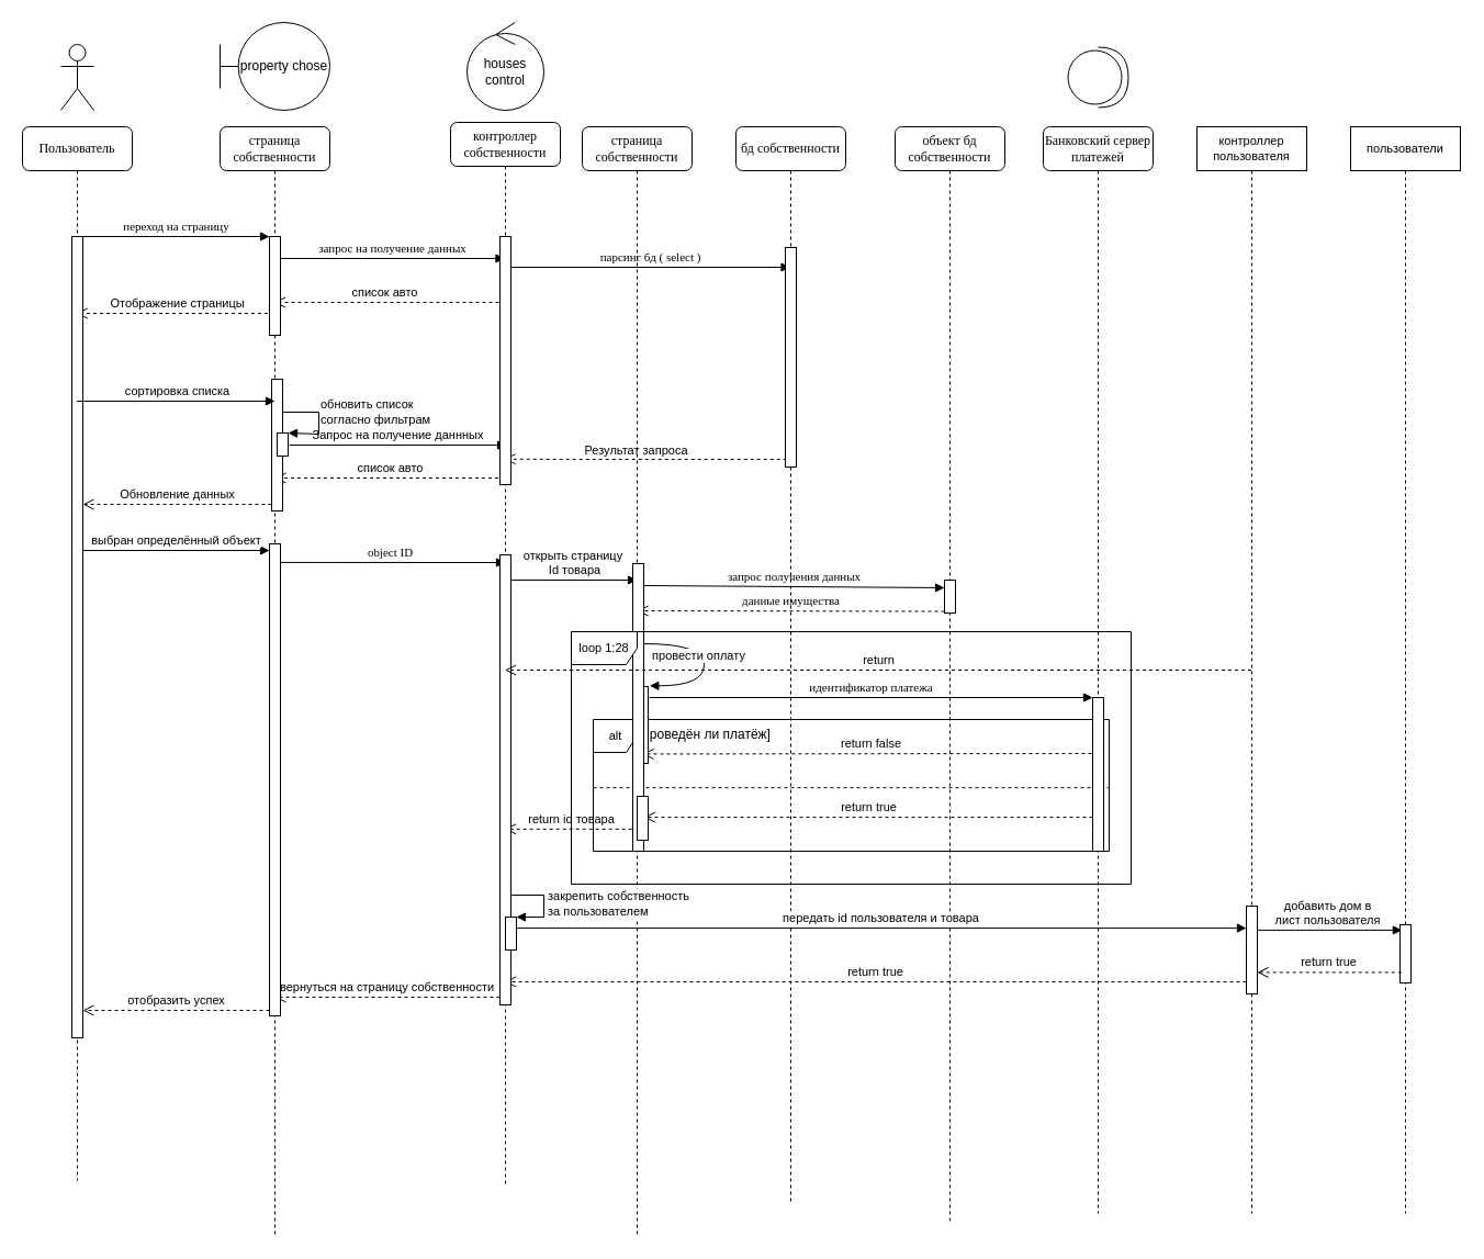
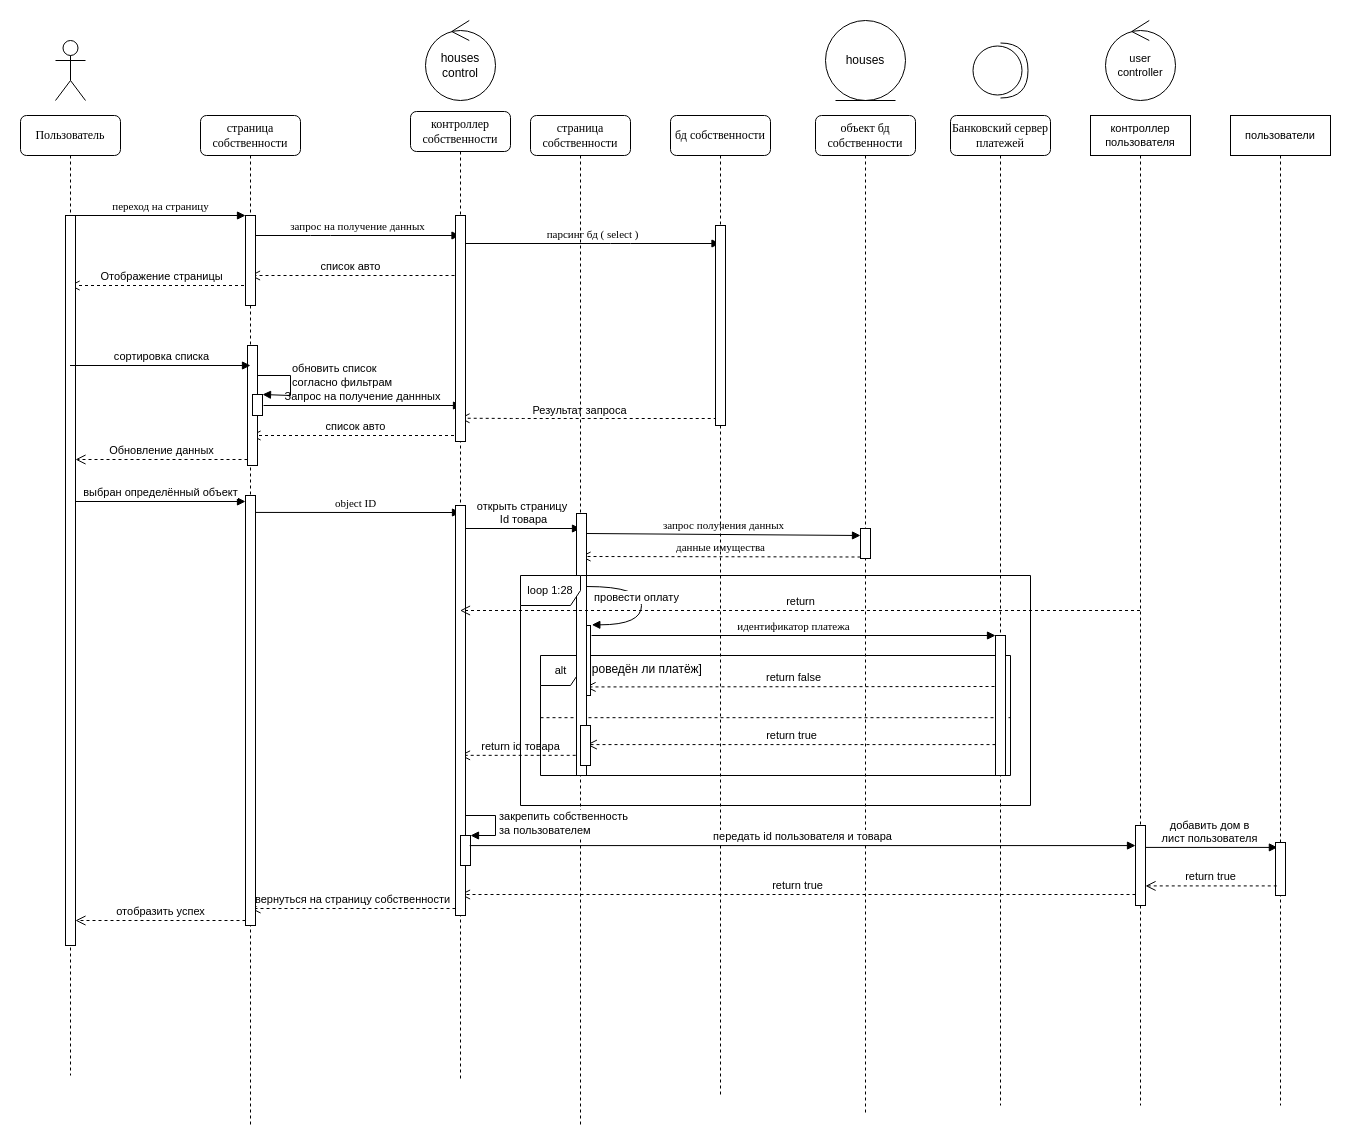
  <mxCell id="0" />
  <mxCell id="1" parent="0" />
  <mxCell id="2" value="вернуться на страницу собственности" style="html=1;verticalAlign=bottom;endArrow=open;dashed=1;endSize=8;fontSize=11;" edge="1" parent="1" source="50"><mxGeometry relative="1" as="geometry"><mxPoint x="425" y="905" as="sourcePoint" /><mxPoint x="250" y="908" as="targetPoint" /></mxGeometry></mxCell>
  <mxCell id="3" value="return true" style="html=1;verticalAlign=bottom;endArrow=open;dashed=1;endSize=8;fontSize=11;" edge="1" parent="1"><mxGeometry relative="1" as="geometry"><mxPoint x="1135" y="894" as="sourcePoint" /><mxPoint x="459.5" y="894" as="targetPoint" /></mxGeometry></mxCell>
  <mxCell id="4" value="добавить дом в &lt;br&gt;лист пользователя" style="html=1;verticalAlign=bottom;endArrow=block;fontSize=11;entryX=0.188;entryY=0.249;entryDx=0;entryDy=0;entryPerimeter=0;" edge="1" parent="1"><mxGeometry width="80" relative="1" as="geometry"><mxPoint x="1139.5" y="846.92" as="sourcePoint" /><mxPoint x="1276.88" y="846.92" as="targetPoint" /></mxGeometry></mxCell>
  <mxCell id="5" value="return id товара" style="html=1;verticalAlign=bottom;endArrow=open;dashed=1;endSize=8;fontSize=11;exitX=0.12;exitY=0.746;exitDx=0;exitDy=0;exitPerimeter=0;" edge="1" parent="1" source="55" target="18"><mxGeometry relative="1" as="geometry"><mxPoint x="570" y="755" as="sourcePoint" /><mxPoint x="490" y="755" as="targetPoint" /></mxGeometry></mxCell>
  <mxCell id="6" value="return false" style="html=1;verticalAlign=bottom;endArrow=open;dashed=1;endSize=8;fontSize=11;entryX=0.904;entryY=0.662;entryDx=0;entryDy=0;entryPerimeter=0;" edge="1" parent="1" target="53"><mxGeometry relative="1" as="geometry"><mxPoint x="1000" y="686" as="sourcePoint" /><mxPoint x="760" y="825" as="targetPoint" /></mxGeometry></mxCell>
  <mxCell id="7" value="данные имущества" style="html=1;verticalAlign=bottom;endArrow=open;dashed=1;endSize=8;exitX=0;exitY=0.95;labelBackgroundColor=none;fontFamily=Verdana;fontSize=11;" parent="1" source="31" edge="1"><mxGeometry relative="1" as="geometry"><mxPoint x="580" y="556" as="targetPoint" /></mxGeometry></mxCell>
  <mxCell id="8" value="открыть страницу&amp;nbsp; &lt;br&gt;Id товара" style="html=1;verticalAlign=bottom;endArrow=block;fontSize=11;" edge="1" parent="1" source="50"><mxGeometry width="80" relative="1" as="geometry"><mxPoint x="470" y="527.5" as="sourcePoint" /><mxPoint x="580" y="528" as="targetPoint" /></mxGeometry></mxCell>
  <mxCell id="9" value="запрос на получение данных" style="html=1;verticalAlign=bottom;endArrow=block;labelBackgroundColor=none;fontFamily=Verdana;fontSize=11;edgeStyle=elbowEdgeStyle;elbow=vertical;" parent="1" source="17" target="18" edge="1"><mxGeometry relative="1" as="geometry"><mxPoint x="290" y="235" as="sourcePoint" /><mxPoint x="440" y="235" as="targetPoint" /><Array as="points"><mxPoint x="320" y="235" /></Array></mxGeometry></mxCell>
  <mxCell id="10" value="список авто" style="html=1;verticalAlign=bottom;endArrow=open;dashed=1;endSize=8;fontSize=11;" edge="1" parent="1" source="18"><mxGeometry relative="1" as="geometry"><mxPoint x="342" y="435" as="sourcePoint" /><mxPoint x="250" y="435" as="targetPoint" /></mxGeometry></mxCell>
  <mxCell id="11" value="Запрос на получение даннных" style="html=1;verticalAlign=bottom;endArrow=block;" edge="1" parent="1"><mxGeometry width="80" relative="1" as="geometry"><mxPoint x="263" y="405" as="sourcePoint" /><mxPoint x="461" y="405" as="targetPoint" /></mxGeometry></mxCell>
  <mxCell id="12" value="обновить список&lt;br&gt;согласно фильтрам" style="edgeStyle=orthogonalEdgeStyle;html=1;align=left;spacingLeft=2;endArrow=block;rounded=0;entryX=1;entryY=0;" edge="1" target="45" parent="1"><mxGeometry relative="1" as="geometry"><mxPoint x="250" y="388" as="sourcePoint" /><Array as="points"><mxPoint x="250" y="375" /><mxPoint x="290" y="375" /><mxPoint x="290" y="395" /><mxPoint x="262" y="395" /></Array></mxGeometry></mxCell>
  <mxCell id="13" value="список авто" style="html=1;verticalAlign=bottom;endArrow=open;dashed=1;endSize=8;" edge="1" parent="1" target="16"><mxGeometry x="0.043" relative="1" as="geometry"><mxPoint x="460" y="275" as="sourcePoint" /><mxPoint x="350" y="275" as="targetPoint" /><mxPoint as="offset" /></mxGeometry></mxCell>
  <mxCell id="14" value="Результат запроса" style="html=1;verticalAlign=bottom;endArrow=open;dashed=1;endSize=8;entryX=0.48;entryY=0.21;entryDx=0;entryDy=0;entryPerimeter=0;" edge="1" parent="1"><mxGeometry x="0.071" y="1" relative="1" as="geometry"><mxPoint x="716.21" y="418" as="sourcePoint" /><mxPoint x="459" y="417.7" as="targetPoint" /><Array as="points"><mxPoint x="546.71" y="418" /><mxPoint x="516.71" y="418" /></Array><mxPoint x="1" as="offset" /></mxGeometry></mxCell>
  <mxCell id="15" value="Отображение страницы" style="html=1;verticalAlign=bottom;endArrow=open;dashed=1;endSize=8;" edge="1" parent="1"><mxGeometry x="-0.008" relative="1" as="geometry"><mxPoint x="249.5" y="285" as="sourcePoint" /><mxPoint x="69.071" y="285" as="targetPoint" /><Array as="points"><mxPoint x="190" y="285" /></Array><mxPoint as="offset" /></mxGeometry></mxCell>
  <mxCell id="16" value="страница собственности" style="shape=umlLifeline;perimeter=lifelinePerimeter;whiteSpace=wrap;html=1;container=1;collapsible=0;recursiveResize=0;outlineConnect=0;rounded=1;shadow=0;comic=0;labelBackgroundColor=none;strokeWidth=1;fontFamily=Verdana;fontSize=12;align=center;" parent="1" vertex="1"><mxGeometry x="200" y="115" width="100" height="1010" as="geometry" /></mxCell>
  <mxCell id="17" value="" style="html=1;points=[];perimeter=orthogonalPerimeter;rounded=0;shadow=0;comic=0;labelBackgroundColor=none;strokeWidth=1;fontFamily=Verdana;fontSize=12;align=center;" parent="16" vertex="1"><mxGeometry x="45" y="100" width="10" height="90" as="geometry" /></mxCell>
  <mxCell id="18" value="контроллер собственности" style="shape=umlLifeline;perimeter=lifelinePerimeter;whiteSpace=wrap;html=1;container=1;collapsible=0;recursiveResize=0;outlineConnect=0;rounded=1;shadow=0;comic=0;labelBackgroundColor=none;strokeWidth=1;fontFamily=Verdana;fontSize=12;align=center;" parent="1" vertex="1"><mxGeometry x="410" y="111" width="100" height="970" as="geometry" /></mxCell>
  <mxCell id="19" value="" style="html=1;points=[];perimeter=orthogonalPerimeter;rounded=0;shadow=0;comic=0;labelBackgroundColor=none;strokeWidth=1;fontFamily=Verdana;fontSize=12;align=center;" parent="18" vertex="1"><mxGeometry x="45" y="104" width="10" height="226" as="geometry" /></mxCell>
  <mxCell id="20" value="бд собственности" style="shape=umlLifeline;perimeter=lifelinePerimeter;whiteSpace=wrap;html=1;container=1;collapsible=0;recursiveResize=0;outlineConnect=0;rounded=1;shadow=0;comic=0;labelBackgroundColor=none;strokeWidth=1;fontFamily=Verdana;fontSize=12;align=center;" parent="1" vertex="1"><mxGeometry x="670" y="115" width="100" height="980" as="geometry" /></mxCell>
  <mxCell id="21" value="alt" style="shape=umlFrame;tabWidth=110;tabHeight=30;tabPosition=left;html=1;boundedLbl=1;labelInHeader=1;width=40;height=30;fontSize=11;" vertex="1" parent="20"><mxGeometry x="-130" y="540" width="470" height="120" as="geometry" /></mxCell>
  <mxCell id="22" value="[проведён ли платёж]" style="text" vertex="1" parent="21"><mxGeometry width="100" height="20" relative="1" as="geometry"><mxPoint x="40" as="offset" /></mxGeometry></mxCell>
  <mxCell id="23" value="" style="line;strokeWidth=1;dashed=1;labelPosition=center;verticalLabelPosition=bottom;align=left;verticalAlign=top;spacingLeft=20;spacingTop=15;" vertex="1" parent="21"><mxGeometry y="51.273" width="470.0" height="21.818" as="geometry" /></mxCell>
  <mxCell id="24" value="объект бд собственности" style="shape=umlLifeline;perimeter=lifelinePerimeter;whiteSpace=wrap;html=1;container=1;collapsible=0;recursiveResize=0;outlineConnect=0;rounded=1;shadow=0;comic=0;labelBackgroundColor=none;strokeWidth=1;fontFamily=Verdana;fontSize=12;align=center;" parent="1" vertex="1"><mxGeometry x="815" y="115" width="100" height="1000" as="geometry" /></mxCell>
  <mxCell id="25" value="Банковский сервер платежей" style="shape=umlLifeline;perimeter=lifelinePerimeter;whiteSpace=wrap;html=1;container=1;collapsible=0;recursiveResize=0;outlineConnect=0;rounded=1;shadow=0;comic=0;labelBackgroundColor=none;strokeWidth=1;fontFamily=Verdana;fontSize=12;align=center;" parent="1" vertex="1"><mxGeometry x="950" y="115" width="100" height="990" as="geometry" /></mxCell>
  <mxCell id="26" value="Пользователь" style="shape=umlLifeline;perimeter=lifelinePerimeter;whiteSpace=wrap;html=1;container=1;collapsible=0;recursiveResize=0;outlineConnect=0;rounded=1;shadow=0;comic=0;labelBackgroundColor=none;strokeWidth=1;fontFamily=Verdana;fontSize=12;align=center;" parent="1" vertex="1"><mxGeometry x="20" y="115" width="100" height="960" as="geometry" /></mxCell>
  <mxCell id="27" value="" style="html=1;points=[];perimeter=orthogonalPerimeter;rounded=0;shadow=0;comic=0;labelBackgroundColor=none;strokeWidth=1;fontFamily=Verdana;fontSize=12;align=center;" parent="26" vertex="1"><mxGeometry x="45" y="100" width="10" height="730" as="geometry" /></mxCell>
  <mxCell id="28" value="" style="html=1;points=[];perimeter=orthogonalPerimeter;rounded=0;shadow=0;comic=0;labelBackgroundColor=none;strokeWidth=1;fontFamily=Verdana;fontSize=12;align=center;" parent="1" vertex="1"><mxGeometry x="247" y="345" width="10" height="120" as="geometry" /></mxCell>
  <mxCell id="29" value="парсинг бд ( select )" style="html=1;verticalAlign=bottom;endArrow=block;labelBackgroundColor=none;fontFamily=Verdana;fontSize=11;edgeStyle=elbowEdgeStyle;elbow=vertical;" parent="1" edge="1"><mxGeometry relative="1" as="geometry"><mxPoint x="465" y="243" as="sourcePoint" /><Array as="points"><mxPoint x="620" y="243" /><mxPoint x="530" y="233" /><mxPoint x="550" y="223" /><mxPoint x="450" y="243" /></Array><mxPoint x="719.5" y="243" as="targetPoint" /></mxGeometry></mxCell>
  <mxCell id="30" value="&lt;span style=&quot;font-size: 11px&quot;&gt;object ID&lt;/span&gt;" style="html=1;verticalAlign=bottom;endArrow=block;labelBackgroundColor=none;fontFamily=Verdana;fontSize=12;exitX=0.5;exitY=0.393;exitDx=0;exitDy=0;exitPerimeter=0;" parent="1" source="16" edge="1"><mxGeometry relative="1" as="geometry"><mxPoint x="75" y="512" as="sourcePoint" /><mxPoint x="460" y="512" as="targetPoint" /></mxGeometry></mxCell>
  <mxCell id="31" value="" style="html=1;points=[];perimeter=orthogonalPerimeter;rounded=0;shadow=0;comic=0;labelBackgroundColor=none;strokeColor=#000000;strokeWidth=1;fillColor=#FFFFFF;fontFamily=Verdana;fontSize=12;fontColor=#000000;align=center;" parent="1" vertex="1"><mxGeometry x="860" y="528" width="10" height="30" as="geometry" /></mxCell>
  <mxCell id="32" value="запрос получения данных" style="html=1;verticalAlign=bottom;endArrow=block;labelBackgroundColor=none;fontFamily=Verdana;fontSize=11;" parent="1" edge="1"><mxGeometry relative="1" as="geometry"><mxPoint x="586" y="533" as="sourcePoint" /><mxPoint x="860" y="535" as="targetPoint" /></mxGeometry></mxCell>
  <mxCell id="33" value="" style="html=1;points=[];perimeter=orthogonalPerimeter;rounded=0;shadow=0;comic=0;labelBackgroundColor=none;strokeWidth=1;fontFamily=Verdana;fontSize=12;align=center;" parent="1" vertex="1"><mxGeometry x="995" y="635" width="10" height="140" as="geometry" /></mxCell>
  <mxCell id="34" value="идентификатор платежа" style="html=1;verticalAlign=bottom;endArrow=block;entryX=0;entryY=0;labelBackgroundColor=none;fontFamily=Verdana;fontSize=11;edgeStyle=elbowEdgeStyle;elbow=vertical;" parent="1" target="33" edge="1"><mxGeometry relative="1" as="geometry"><mxPoint x="591" y="635" as="sourcePoint" /></mxGeometry></mxCell>
  <mxCell id="35" value="переход на страницу" style="html=1;verticalAlign=bottom;endArrow=block;entryX=0;entryY=0;labelBackgroundColor=none;fontFamily=Verdana;fontSize=11;edgeStyle=elbowEdgeStyle;elbow=vertical;" parent="1" source="27" target="17" edge="1"><mxGeometry relative="1" as="geometry"><mxPoint x="140" y="225" as="sourcePoint" /></mxGeometry></mxCell>
  <mxCell id="36" value="" style="html=1;points=[];perimeter=orthogonalPerimeter;rounded=0;shadow=0;comic=0;labelBackgroundColor=none;strokeWidth=1;fontFamily=Verdana;fontSize=12;align=center;" parent="1" vertex="1"><mxGeometry x="580" y="625" width="10" height="70" as="geometry" /></mxCell>
  <mxCell id="37" value="" style="html=1;verticalAlign=bottom;endArrow=block;labelBackgroundColor=none;fontFamily=Verdana;fontSize=12;elbow=vertical;edgeStyle=orthogonalEdgeStyle;curved=1;entryX=1;entryY=0.286;entryPerimeter=0;exitX=1.038;exitY=0.345;exitPerimeter=0;" parent="1" edge="1"><mxGeometry x="-0.234" y="29" relative="1" as="geometry"><mxPoint x="586.333" y="586" as="sourcePoint" /><mxPoint x="591.333" y="624.333" as="targetPoint" /><Array as="points"><mxPoint x="641" y="586" /><mxPoint x="641" y="624" /></Array><mxPoint as="offset" /></mxGeometry></mxCell>
  <mxCell id="38" value="провести оплату" style="edgeLabel;html=1;align=center;verticalAlign=middle;resizable=0;points=[];fontSize=11;" vertex="1" connectable="0" parent="37"><mxGeometry x="-0.4" y="-6" relative="1" as="geometry"><mxPoint x="6" y="4" as="offset" /></mxGeometry></mxCell>
  <mxCell id="39" value="" style="shape=umlActor;verticalLabelPosition=bottom;verticalAlign=top;html=1;outlineConnect=0;" vertex="1" parent="1"><mxGeometry x="55" y="40" width="30" height="60" as="geometry" /></mxCell>
- <mxCell id="40" value="property chose" style="shape=umlBoundary;whiteSpace=wrap;html=1;" vertex="1" parent="1"><mxGeometry x="200" y="20" width="100" height="80" as="geometry" /></mxCell>
  <mxCell id="41" value="houses control" style="ellipse;shape=umlControl;whiteSpace=wrap;html=1;" vertex="1" parent="1"><mxGeometry x="425" y="20" width="70" height="80" as="geometry" /></mxCell>
+ <mxCell id="42" value="houses" style="ellipse;shape=umlEntity;whiteSpace=wrap;html=1;" vertex="1" parent="1"><mxGeometry x="825" y="20" width="80" height="80" as="geometry" /></mxCell>
  <mxCell id="43" value="" style="html=1;points=[];perimeter=orthogonalPerimeter;" vertex="1" parent="1"><mxGeometry x="715" y="225" width="10" height="200" as="geometry" /></mxCell>
  <mxCell id="44" value="сортировка списка" style="html=1;verticalAlign=bottom;endArrow=block;" edge="1" parent="1" source="26"><mxGeometry x="0.003" width="80" relative="1" as="geometry"><mxPoint x="110" y="365" as="sourcePoint" /><mxPoint x="250" y="365" as="targetPoint" /><mxPoint as="offset" /></mxGeometry></mxCell>
  <mxCell id="45" value="" style="html=1;points=[];perimeter=orthogonalPerimeter;" vertex="1" parent="1"><mxGeometry x="252" y="394" width="10" height="21" as="geometry" /></mxCell>
  <mxCell id="46" value="Обновление данных" style="html=1;verticalAlign=bottom;endArrow=open;dashed=1;endSize=8;fontSize=11;" edge="1" parent="1"><mxGeometry relative="1" as="geometry"><mxPoint x="247" y="459" as="sourcePoint" /><mxPoint x="75" y="459" as="targetPoint" /></mxGeometry></mxCell>
  <mxCell id="47" value="" style="html=1;points=[];perimeter=orthogonalPerimeter;fontSize=11;" vertex="1" parent="1"><mxGeometry x="245" y="495" width="10" height="430" as="geometry" /></mxCell>
  <mxCell id="48" value="выбран определённый объект" style="html=1;verticalAlign=bottom;endArrow=block;fontSize=11;" edge="1" parent="1"><mxGeometry width="80" relative="1" as="geometry"><mxPoint x="75" y="501" as="sourcePoint" /><mxPoint x="245" y="501" as="targetPoint" /></mxGeometry></mxCell>
  <mxCell id="49" value="отобразить успех" style="html=1;verticalAlign=bottom;endArrow=open;dashed=1;endSize=8;fontSize=11;entryX=0.996;entryY=0.631;entryDx=0;entryDy=0;entryPerimeter=0;" edge="1" parent="1"><mxGeometry relative="1" as="geometry"><mxPoint x="245" y="920" as="sourcePoint" /><mxPoint x="74.96" y="920" as="targetPoint" /></mxGeometry></mxCell>
  <mxCell id="50" value="" style="html=1;points=[];perimeter=orthogonalPerimeter;fontSize=11;" vertex="1" parent="1"><mxGeometry x="455" y="505" width="10" height="410" as="geometry" /></mxCell>
  <mxCell id="51" value="" style="shape=providedRequiredInterface;html=1;verticalLabelPosition=bottom;fontSize=11;" vertex="1" parent="1"><mxGeometry x="972.5" y="42.5" width="55" height="55" as="geometry" /></mxCell>
  <mxCell id="52" value="страница собственности" style="shape=umlLifeline;perimeter=lifelinePerimeter;whiteSpace=wrap;html=1;container=1;collapsible=0;recursiveResize=0;outlineConnect=0;rounded=1;shadow=0;comic=0;labelBackgroundColor=none;strokeWidth=1;fontFamily=Verdana;fontSize=12;align=center;" parent="1" vertex="1"><mxGeometry x="530" y="115" width="100" height="1010" as="geometry" /></mxCell>
  <mxCell id="53" value="" style="html=1;points=[];perimeter=orthogonalPerimeter;rounded=0;shadow=0;comic=0;labelBackgroundColor=none;strokeWidth=1;fontFamily=Verdana;fontSize=12;align=center;" parent="1" vertex="1"><mxGeometry x="576" y="513" width="10" height="262" as="geometry" /></mxCell>
  <mxCell id="54" value="return true" style="html=1;verticalAlign=bottom;endArrow=open;dashed=1;endSize=8;fontSize=11;entryX=1.032;entryY=0.882;entryDx=0;entryDy=0;entryPerimeter=0;" edge="1" parent="1" source="33" target="53"><mxGeometry relative="1" as="geometry"><mxPoint x="880" y="745" as="sourcePoint" /><mxPoint x="825" y="745" as="targetPoint" /></mxGeometry></mxCell>
  <mxCell id="55" value="" style="html=1;points=[];perimeter=orthogonalPerimeter;fontSize=11;" vertex="1" parent="1"><mxGeometry x="580" y="725" width="10" height="40" as="geometry" /></mxCell>
  <mxCell id="56" value="контроллер пользователя" style="shape=umlLifeline;perimeter=lifelinePerimeter;whiteSpace=wrap;html=1;container=1;collapsible=0;recursiveResize=0;outlineConnect=0;fontSize=11;" vertex="1" parent="1"><mxGeometry x="1090" y="115" width="100" height="990" as="geometry" /></mxCell>
  <mxCell id="57" value="пользователи" style="shape=umlLifeline;perimeter=lifelinePerimeter;whiteSpace=wrap;html=1;container=1;collapsible=0;recursiveResize=0;outlineConnect=0;fontSize=11;" vertex="1" parent="1"><mxGeometry x="1230" y="115" width="100" height="990" as="geometry" /></mxCell>
  <mxCell id="58" value="loop 1:28" style="shape=umlFrame;whiteSpace=wrap;html=1;fontSize=11;" vertex="1" parent="1"><mxGeometry x="520" y="575" width="510" height="230" as="geometry" /></mxCell>
  <mxCell id="59" value="" style="html=1;points=[];perimeter=orthogonalPerimeter;fontSize=11;" vertex="1" parent="1"><mxGeometry x="460" y="835" width="10" height="30" as="geometry" /></mxCell>
  <mxCell id="60" value="закрепить собственность&lt;br&gt;за пользователем" style="edgeStyle=orthogonalEdgeStyle;html=1;align=left;spacingLeft=2;endArrow=block;rounded=0;entryX=1;entryY=0;fontSize=11;" edge="1" target="59" parent="1"><mxGeometry relative="1" as="geometry"><mxPoint x="465" y="815" as="sourcePoint" /><Array as="points"><mxPoint x="495" y="815" /></Array></mxGeometry></mxCell>
  <mxCell id="61" value="передать id пользователя и товара" style="html=1;verticalAlign=bottom;endArrow=block;fontSize=11;exitX=0.92;exitY=0.336;exitDx=0;exitDy=0;exitPerimeter=0;" edge="1" parent="1" source="59" target="63"><mxGeometry width="80" relative="1" as="geometry"><mxPoint x="495" y="845" as="sourcePoint" /><mxPoint x="575" y="845" as="targetPoint" /></mxGeometry></mxCell>
+ <mxCell id="62" value="user&lt;br&gt;controller" style="ellipse;shape=umlControl;whiteSpace=wrap;html=1;fontSize=11;" vertex="1" parent="1"><mxGeometry x="1105" y="20" width="70" height="80" as="geometry" /></mxCell>
  <mxCell id="63" value="" style="html=1;points=[];perimeter=orthogonalPerimeter;fontSize=11;" vertex="1" parent="1"><mxGeometry x="1135" y="825" width="10" height="80" as="geometry" /></mxCell>
  <mxCell id="64" value="" style="html=1;points=[];perimeter=orthogonalPerimeter;fontSize=11;" vertex="1" parent="1"><mxGeometry x="1275" y="842" width="10" height="53" as="geometry" /></mxCell>
  <mxCell id="65" value="return true" style="html=1;verticalAlign=bottom;endArrow=open;dashed=1;endSize=8;fontSize=11;exitX=0.124;exitY=0.819;exitDx=0;exitDy=0;exitPerimeter=0;" edge="1" parent="1" source="64" target="63"><mxGeometry relative="1" as="geometry"><mxPoint x="1250" y="884" as="sourcePoint" /><mxPoint x="1170" y="884" as="targetPoint" /></mxGeometry></mxCell>
  <mxCell id="66" value="return" style="html=1;verticalAlign=bottom;endArrow=open;dashed=1;endSize=8;fontSize=11;" edge="1" parent="1" source="56" target="18"><mxGeometry relative="1" as="geometry"><mxPoint x="1075" y="895" as="sourcePoint" /><mxPoint x="995" y="895" as="targetPoint" /></mxGeometry></mxCell>
